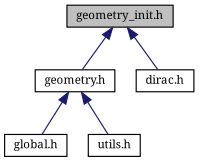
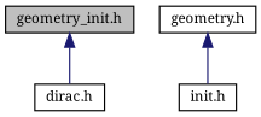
  digraph {
    fontname="Noto Serif"
    node [color=black fillcolor=white fontname="Noto Serif" fontsize=10 shape=record style=filled]
    edge [color=midnightblue dir=back fontname="Noto Serif" fontsize=10 labelfontname=Helvetica labelfontsize=10 style=solid]
    n1 [fillcolor=grey75 fontcolor=black height=0.2 label="geometry_init.h" width=0.4]
    n2 [height=0.2 label="geometry.h" width=0.4]
    n3 [height=0.2 label="dirac.h" width=0.4]
-   n4 [height=0.2 label="global.h" width=0.4]
-   n5 [height=0.2 label="utils.h" width=0.4]
-   n1 -> n2
+   n4 [height=0.2 label="init.h" width=0.4]
    n1 -> n3
    n2 -> n4
-   n2 -> n5
  }
